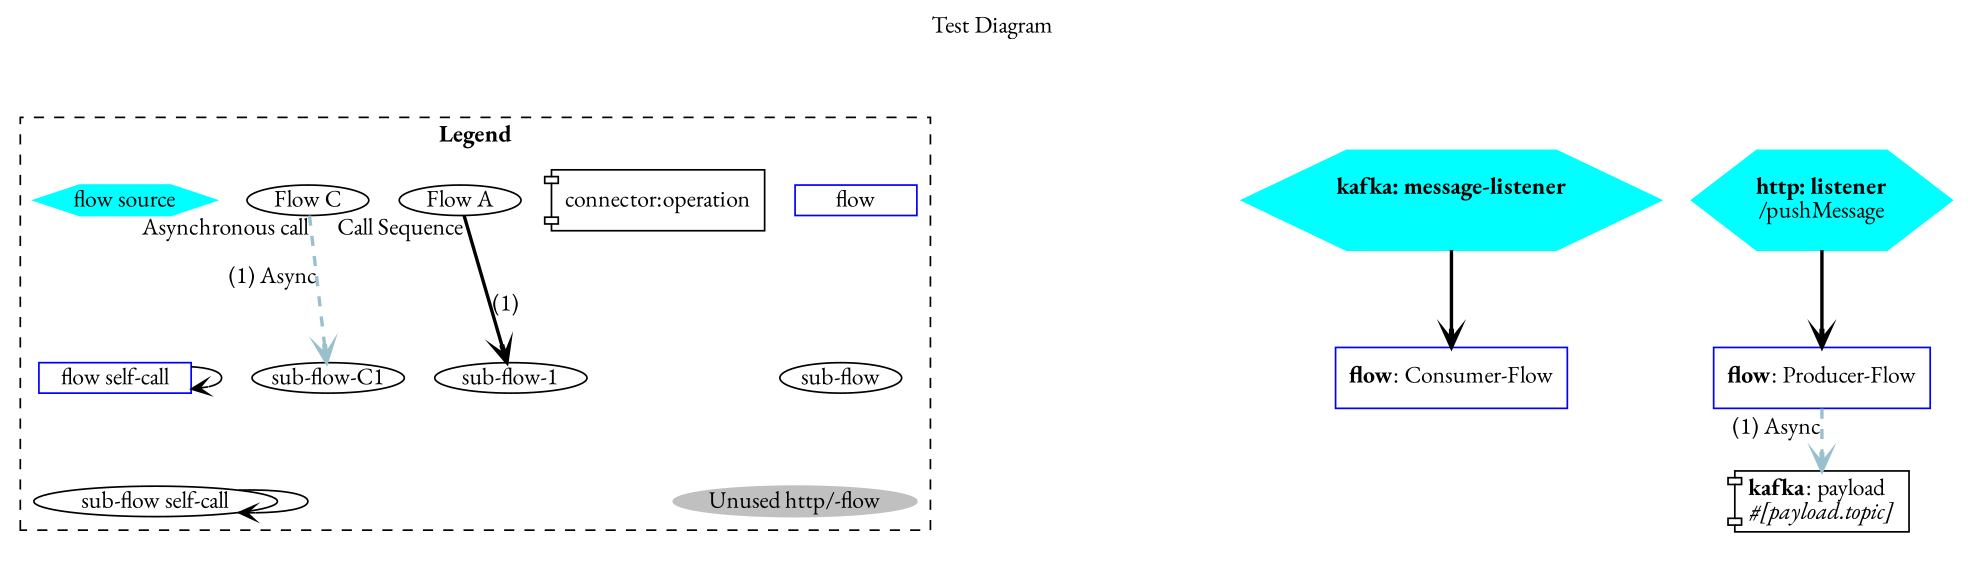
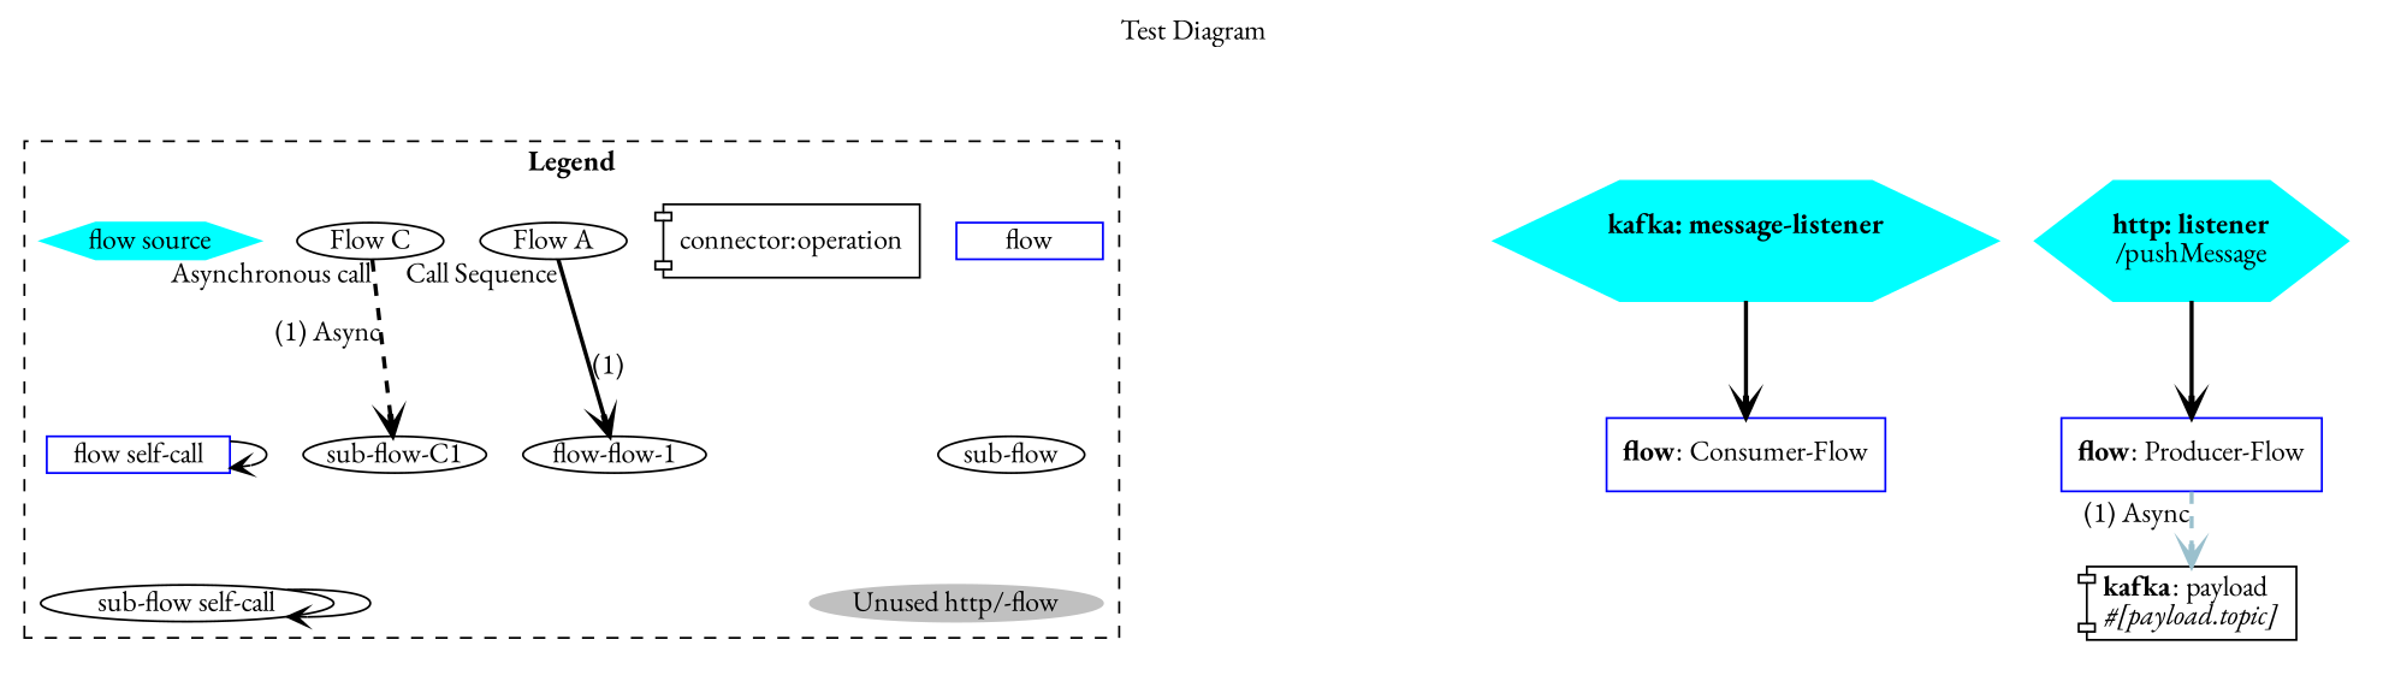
  digraph {
    fontname="EB Garamond"
    label=<Test Diagram<br/>>
    labelloc=t
    rankdir=TB
    splines=spline
    node [fixedsize=true fontname="EB Garamond"]
    edge [arrowhead=vee dir=forward fontname="EB Garamond" style=invis]
    flow [color=blue height=0.25 shape=rectangle width=1.0]
    "sub-flow" [color=black height=0.25 shape=ellipse width=1.0]
    n3 [color=gray height=0.25 label="Unused http/-flow" style=filled width=2.0]
    "connector:operation" [shape=component fixedsize=""]
    "Flow A" [height=0.25 width=1.0]
-   "sub-flow-1" [height=0.25 width=1.25]
+   "sub-flow-1" [height=0.25 width=1.25 label="flow-flow-1"]
    "Flow C" [height=0.25 width=1.0]
    "sub-flow-C1" [height=0.25 width=1.25]
    "flow source" [color=cyan height=0.25 shape=hexagon sourceNode=true style=filled width=1.5]
    "flow self-call" [color=blue height=0.25 shape=rectangle width=1.25]
    "sub-flow self-call" [color=black height=0.25 shape=ellipse width=2.0]
    "" [height=1.0 shape=none width=2.0 fixedsize=""]
    n13 [color=cyan label=<<b>http: listener</b><br/>/pushMessage<br/>> shape=hexagon sourceNode=true style=filled fixedsize=""]
    n14 [color=blue label=<<b>flow</b>: Producer-Flow> shape=rectangle fixedsize=""]
    n15 [label=<<b>kafka</b>: payload  <br/><i>#[payload.topic]</i>> shape=component fixedsize=""]
    n16 [color=cyan label=<<b>kafka: message-listener</b><br/><br/>> shape=hexagon sourceNode=true style=filled fixedsize=""]
    n17 [color=blue label=<<b>flow</b>: Consumer-Flow> shape=rectangle fixedsize=""]
    subgraph cluster_1 {
      label=<<b>Legend</b>>
      style=dashed
      flow
      "sub-flow"
      n3
      "connector:operation"
      "Flow A"
      "sub-flow-1"
      "Flow C"
      "sub-flow-C1"
      "flow source"
      "flow self-call"
      "sub-flow self-call"
    }
    subgraph cluster_2 {
      label=""
      style=invis
      ""
    }
    subgraph cluster_3 {
      label=<Application graph<br/>>
      style=invis
      n13
      n14
      n15
      n16
      n17
    }
    flow -> "sub-flow"
    "sub-flow" -> n3
    "Flow A" -> "sub-flow-1" [label="(1)" labelangle=-5.0 labeldistance=8.0 style=bold taillabel="Call Sequence\n"]
-   "Flow C" -> "sub-flow-C1" [color=lightblue3 labelangle=-5.0 labeldistance=8.0 style="dashed,bold" taillabel="Asynchronous call\n" xlabel="(1) Async"]
+   "Flow C" -> "sub-flow-C1" [color=black labelangle=-5.0 labeldistance=8.0 style="dashed,bold" taillabel="Asynchronous call\n" xlabel="(1) Async"]
    "flow source" -> "flow self-call"
    "flow self-call" -> "flow self-call" [style=""]
    "flow self-call" -> "sub-flow self-call"
    "sub-flow self-call" -> "sub-flow self-call" [style=""]
    n13 -> n14 [style=bold]
    n14 -> n15 [color=lightblue3 style="dashed,bold" xlabel="(1) Async"]
    n16 -> n17 [style=bold]
  }
